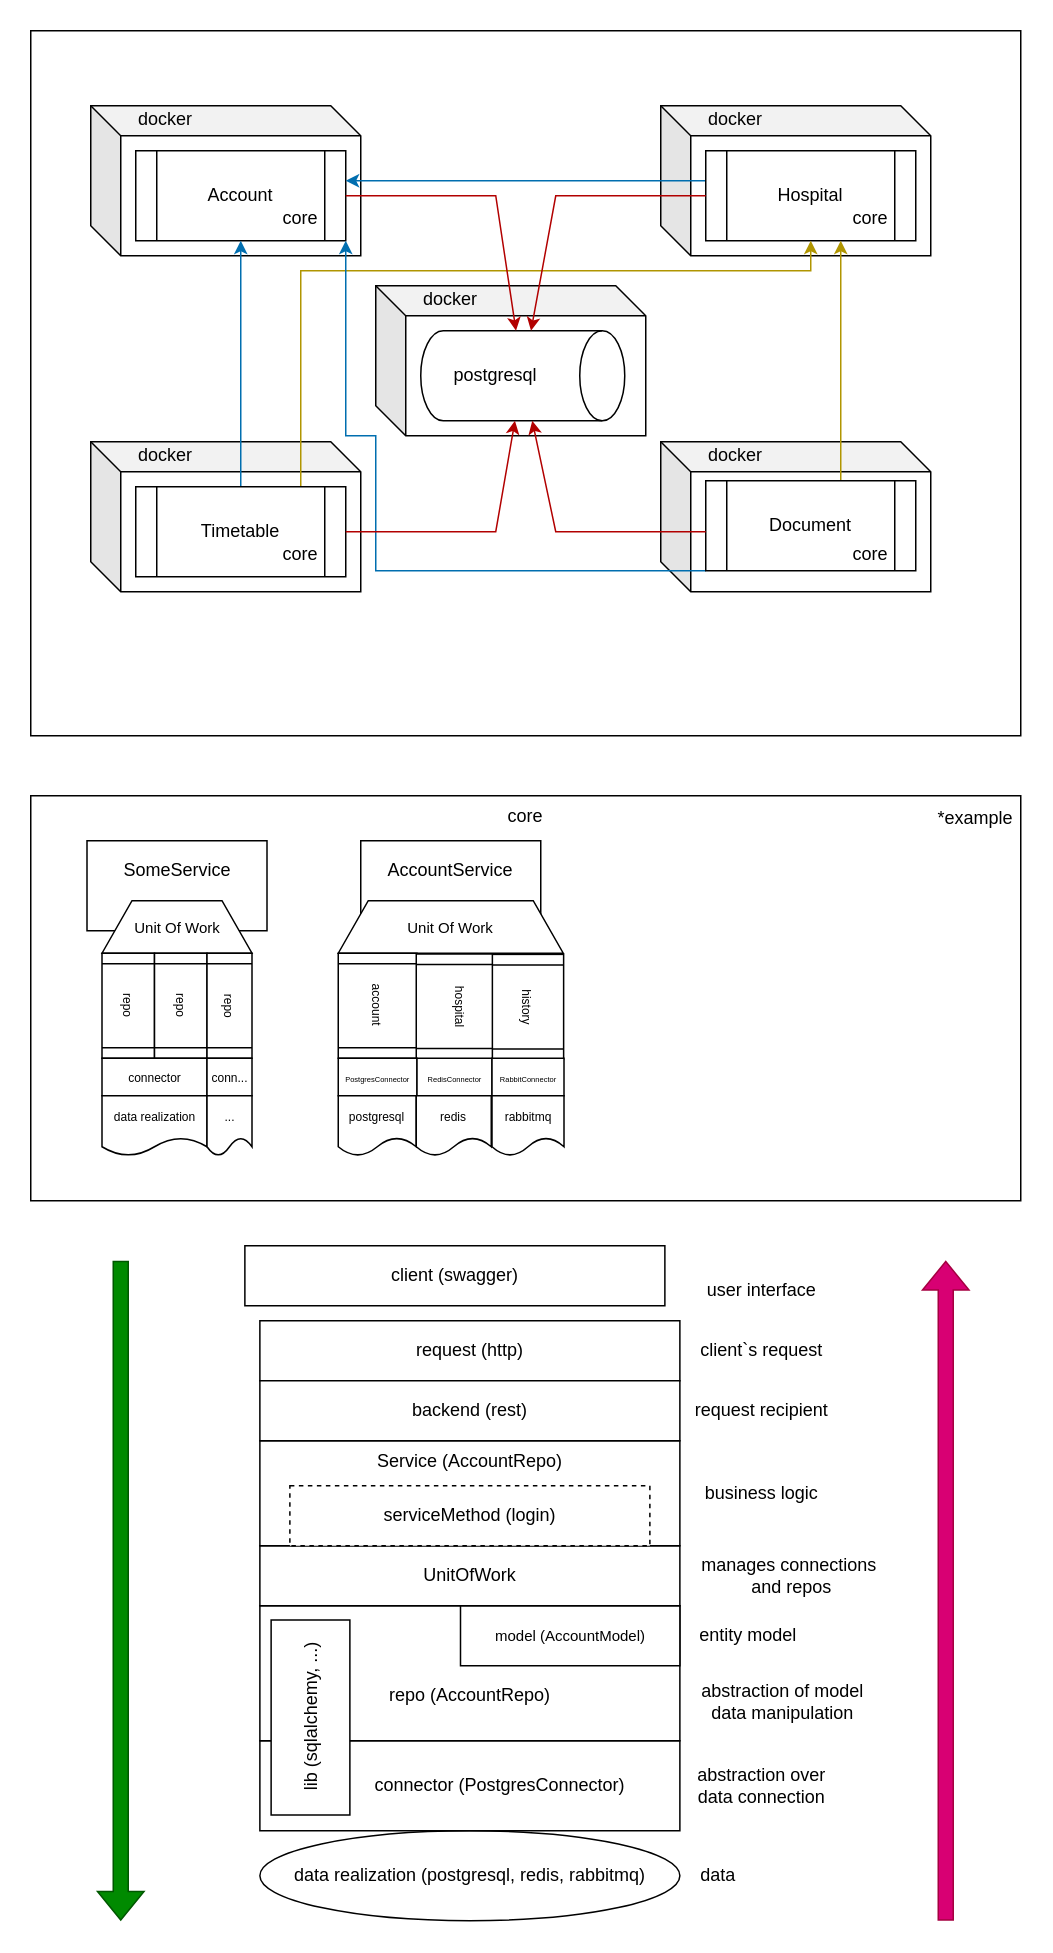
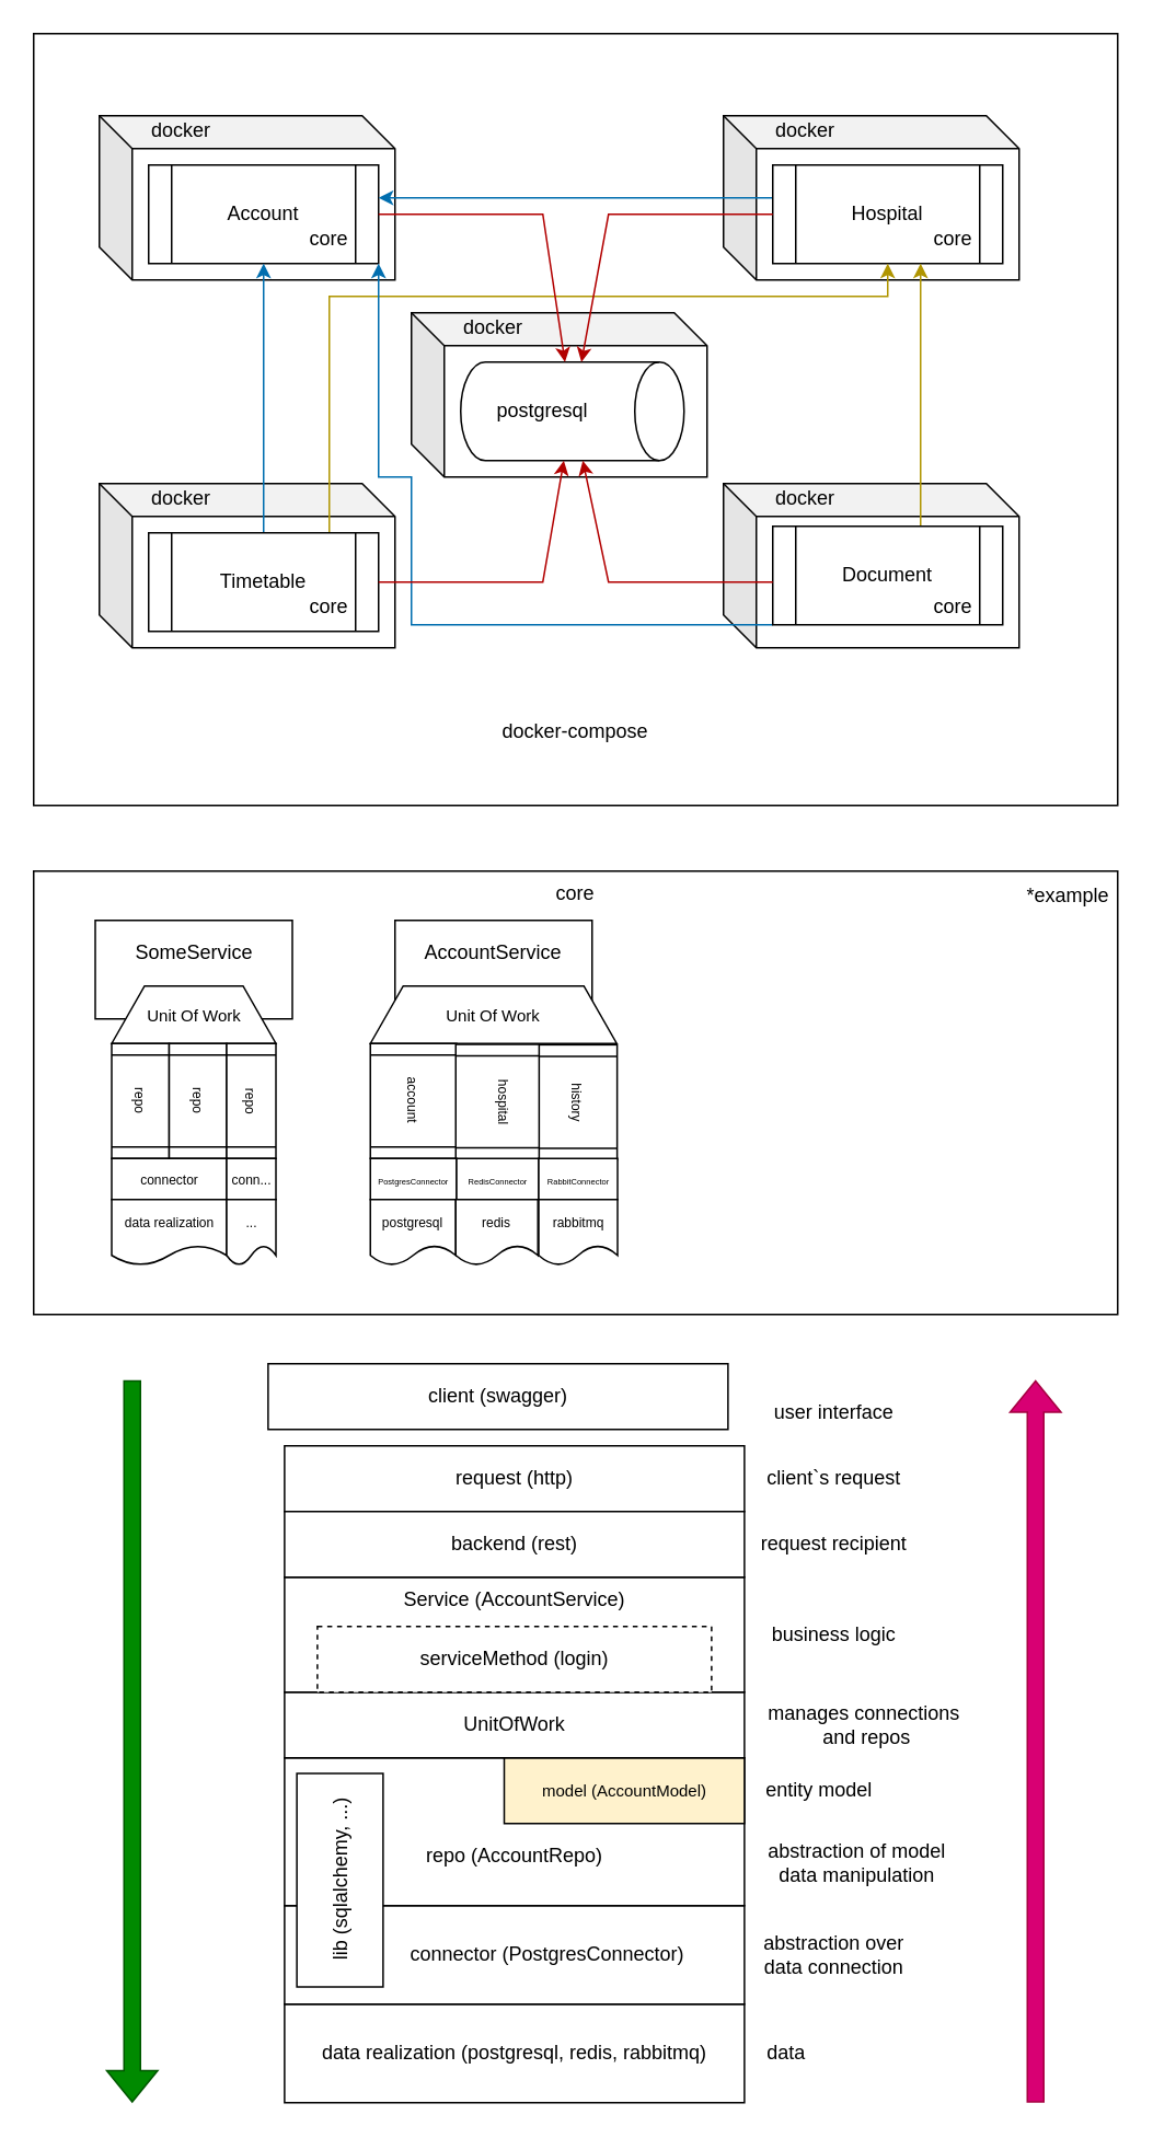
  <mxCell id="0" />
  <mxCell id="1" parent="0" />
  <mxCell id="2" value="" style="rounded=0;whiteSpace=wrap;html=1;" parent="1" vertex="1"><mxGeometry x="20" y="20" width="660" height="470" as="geometry" /></mxCell>
  <mxCell id="3" value="" style="shape=cube;whiteSpace=wrap;html=1;boundedLbl=1;backgroundOutline=1;darkOpacity=0.05;darkOpacity2=0.1;size=20;" parent="1" vertex="1"><mxGeometry x="60" y="70" width="180" height="100" as="geometry" /></mxCell>
  <mxCell id="4" value="Account" style="shape=process;whiteSpace=wrap;html=1;backgroundOutline=1;" parent="1" vertex="1"><mxGeometry x="90" y="100" width="140" height="60" as="geometry" /></mxCell>
  <mxCell id="5" value="core" style="text;html=1;align=center;verticalAlign=middle;whiteSpace=wrap;rounded=0;" parent="1" vertex="1"><mxGeometry x="170" y="130" width="60" height="30" as="geometry" /></mxCell>
  <mxCell id="6" value="docker" style="text;html=1;align=center;verticalAlign=middle;whiteSpace=wrap;rounded=0;" parent="1" vertex="1"><mxGeometry x="80" y="64" width="60" height="30" as="geometry" /></mxCell>
  <mxCell id="7" value="" style="shape=cube;whiteSpace=wrap;html=1;boundedLbl=1;backgroundOutline=1;darkOpacity=0.05;darkOpacity2=0.1;size=20;" parent="1" vertex="1"><mxGeometry x="440" y="70" width="180" height="100" as="geometry" /></mxCell>
  <mxCell id="8" style="edgeStyle=orthogonalEdgeStyle;rounded=0;orthogonalLoop=1;jettySize=auto;html=1;fillColor=#1ba1e2;strokeColor=#006EAF;" parent="1" source="9" target="4" edge="1"><mxGeometry relative="1" as="geometry"><Array as="points"><mxPoint x="350" y="120" /><mxPoint x="350" y="120" /></Array></mxGeometry></mxCell>
  <mxCell id="9" value="Hospital" style="shape=process;whiteSpace=wrap;html=1;backgroundOutline=1;" parent="1" vertex="1"><mxGeometry x="470" y="100" width="140" height="60" as="geometry" /></mxCell>
  <mxCell id="10" value="core" style="text;html=1;align=center;verticalAlign=middle;whiteSpace=wrap;rounded=0;" parent="1" vertex="1"><mxGeometry x="550" y="130" width="60" height="30" as="geometry" /></mxCell>
  <mxCell id="11" value="docker" style="text;html=1;align=center;verticalAlign=middle;whiteSpace=wrap;rounded=0;" parent="1" vertex="1"><mxGeometry x="460" y="64" width="60" height="30" as="geometry" /></mxCell>
  <mxCell id="12" value="" style="shape=cube;whiteSpace=wrap;html=1;boundedLbl=1;backgroundOutline=1;darkOpacity=0.05;darkOpacity2=0.1;size=20;" parent="1" vertex="1"><mxGeometry x="60" y="294" width="180" height="100" as="geometry" /></mxCell>
  <mxCell id="13" style="edgeStyle=orthogonalEdgeStyle;rounded=0;orthogonalLoop=1;jettySize=auto;html=1;fillColor=#1ba1e2;strokeColor=#006EAF;" parent="1" source="15" target="4" edge="1"><mxGeometry relative="1" as="geometry" /></mxCell>
  <mxCell id="14" style="edgeStyle=orthogonalEdgeStyle;rounded=0;orthogonalLoop=1;jettySize=auto;html=1;fillColor=#e3c800;strokeColor=#B09500;" parent="1" source="15" target="9" edge="1"><mxGeometry relative="1" as="geometry"><Array as="points"><mxPoint x="200" y="180" /><mxPoint x="540" y="180" /></Array></mxGeometry></mxCell>
  <mxCell id="15" value="Timetable" style="shape=process;whiteSpace=wrap;html=1;backgroundOutline=1;" parent="1" vertex="1"><mxGeometry x="90" y="324" width="140" height="60" as="geometry" /></mxCell>
  <mxCell id="16" value="core" style="text;html=1;align=center;verticalAlign=middle;whiteSpace=wrap;rounded=0;" parent="1" vertex="1"><mxGeometry x="170" y="354" width="60" height="30" as="geometry" /></mxCell>
  <mxCell id="17" value="docker" style="text;html=1;align=center;verticalAlign=middle;whiteSpace=wrap;rounded=0;" parent="1" vertex="1"><mxGeometry x="80" y="288" width="60" height="30" as="geometry" /></mxCell>
  <mxCell id="18" value="" style="shape=cube;whiteSpace=wrap;html=1;boundedLbl=1;backgroundOutline=1;darkOpacity=0.05;darkOpacity2=0.1;size=20;" parent="1" vertex="1"><mxGeometry x="250" y="190" width="180" height="100" as="geometry" /></mxCell>
  <mxCell id="19" value="docker" style="text;html=1;align=center;verticalAlign=middle;whiteSpace=wrap;rounded=0;" parent="1" vertex="1"><mxGeometry x="270" y="184" width="60" height="30" as="geometry" /></mxCell>
  <mxCell id="20" value="" style="shape=cylinder3;whiteSpace=wrap;html=1;boundedLbl=1;backgroundOutline=1;size=15;rotation=90;" parent="1" vertex="1"><mxGeometry x="318" y="182" width="60" height="136" as="geometry" /></mxCell>
  <mxCell id="21" value="postgresql" style="text;html=1;align=center;verticalAlign=middle;whiteSpace=wrap;rounded=0;" parent="1" vertex="1"><mxGeometry x="300" y="235" width="60" height="30" as="geometry" /></mxCell>
  <mxCell id="22" value="" style="shape=cube;whiteSpace=wrap;html=1;boundedLbl=1;backgroundOutline=1;darkOpacity=0.05;darkOpacity2=0.1;size=20;" parent="1" vertex="1"><mxGeometry x="440" y="294" width="180" height="100" as="geometry" /></mxCell>
  <mxCell id="23" style="edgeStyle=orthogonalEdgeStyle;rounded=0;orthogonalLoop=1;jettySize=auto;html=1;fillColor=#e3c800;strokeColor=#B09500;" parent="1" source="25" target="9" edge="1"><mxGeometry relative="1" as="geometry"><Array as="points"><mxPoint x="560" y="240" /><mxPoint x="560" y="240" /></Array></mxGeometry></mxCell>
  <mxCell id="24" style="edgeStyle=orthogonalEdgeStyle;rounded=0;orthogonalLoop=1;jettySize=auto;html=1;fillColor=#1ba1e2;strokeColor=#006EAF;" parent="1" source="25" target="4" edge="1"><mxGeometry relative="1" as="geometry"><Array as="points"><mxPoint x="250" y="380" /><mxPoint x="250" y="290" /><mxPoint x="230" y="290" /></Array></mxGeometry></mxCell>
  <mxCell id="25" value="Document" style="shape=process;whiteSpace=wrap;html=1;backgroundOutline=1;" parent="1" vertex="1"><mxGeometry x="470" y="320" width="140" height="60" as="geometry" /></mxCell>
  <mxCell id="26" value="core" style="text;html=1;align=center;verticalAlign=middle;whiteSpace=wrap;rounded=0;" parent="1" vertex="1"><mxGeometry x="550" y="354" width="60" height="30" as="geometry" /></mxCell>
  <mxCell id="27" value="docker" style="text;html=1;align=center;verticalAlign=middle;whiteSpace=wrap;rounded=0;" parent="1" vertex="1"><mxGeometry x="460" y="288" width="60" height="30" as="geometry" /></mxCell>
  <mxCell id="28" style="edgeStyle=orthogonalEdgeStyle;rounded=0;orthogonalLoop=1;jettySize=auto;html=1;fillColor=#e51400;strokeColor=#B20000;" parent="1" source="4" target="20" edge="1"><mxGeometry relative="1" as="geometry"><Array as="points"><mxPoint x="330" y="130" /></Array></mxGeometry></mxCell>
  <mxCell id="29" style="edgeStyle=orthogonalEdgeStyle;rounded=0;orthogonalLoop=1;jettySize=auto;html=1;fillColor=#e51400;strokeColor=#B20000;" parent="1" source="15" target="20" edge="1"><mxGeometry relative="1" as="geometry"><Array as="points"><mxPoint x="330" y="354" /></Array></mxGeometry></mxCell>
  <mxCell id="30" style="edgeStyle=orthogonalEdgeStyle;rounded=0;orthogonalLoop=1;jettySize=auto;html=1;fillColor=#e51400;strokeColor=#B20000;" parent="1" source="25" target="20" edge="1"><mxGeometry relative="1" as="geometry"><Array as="points"><mxPoint x="370" y="354" /></Array></mxGeometry></mxCell>
  <mxCell id="31" style="edgeStyle=orthogonalEdgeStyle;rounded=0;orthogonalLoop=1;jettySize=auto;html=1;fillColor=#e51400;strokeColor=#B20000;" parent="1" source="9" target="20" edge="1"><mxGeometry relative="1" as="geometry"><Array as="points"><mxPoint x="370" y="130" /></Array></mxGeometry></mxCell>
+ <mxCell id="32" value="docker-compose" style="text;html=1;align=center;verticalAlign=middle;whiteSpace=wrap;rounded=0;" parent="1" vertex="1"><mxGeometry x="280" y="430" width="140" height="30" as="geometry" /></mxCell>
  <mxCell id="33" value="core" style="whiteSpace=wrap;html=1;labelPosition=center;verticalLabelPosition=middle;align=center;verticalAlign=top;" vertex="1" parent="1"><mxGeometry x="20" y="530" width="660" height="270" as="geometry" /></mxCell>
  <mxCell id="34" value="SomeService" style="whiteSpace=wrap;html=1;spacingLeft=0;spacingBottom=20;" vertex="1" parent="1"><mxGeometry x="57.5" y="560" width="120" height="60" as="geometry" /></mxCell>
  <mxCell id="35" value="Unit Of Work" style="shape=trapezoid;perimeter=trapezoidPerimeter;whiteSpace=wrap;html=1;fixedSize=1;fontSize=10;" vertex="1" parent="1"><mxGeometry x="67.5" y="600" width="100" height="35" as="geometry" /></mxCell>
  <mxCell id="36" value="repo" style="shape=process;whiteSpace=wrap;html=1;backgroundOutline=1;rotation=90;fontSize=8;" vertex="1" parent="1"><mxGeometry x="50" y="652.5" width="70" height="35" as="geometry" /></mxCell>
  <mxCell id="37" value="repo" style="shape=process;whiteSpace=wrap;html=1;backgroundOutline=1;rotation=90;fontSize=8;" vertex="1" parent="1"><mxGeometry x="85" y="652.5" width="70" height="35" as="geometry" /></mxCell>
  <mxCell id="38" value="repo" style="shape=process;whiteSpace=wrap;html=1;backgroundOutline=1;rotation=90;fontSize=8;" vertex="1" parent="1"><mxGeometry x="117.5" y="655" width="70" height="30" as="geometry" /></mxCell>
  <mxCell id="39" value="connector" style="rounded=0;whiteSpace=wrap;html=1;fontSize=8;" vertex="1" parent="1"><mxGeometry x="67.5" y="705" width="70" height="25" as="geometry" /></mxCell>
  <mxCell id="40" value="conn..." style="rounded=0;whiteSpace=wrap;html=1;fontSize=8;" vertex="1" parent="1"><mxGeometry x="137.5" y="705" width="30" height="25" as="geometry" /></mxCell>
  <mxCell id="41" value="data realization" style="shape=document;whiteSpace=wrap;html=1;boundedLbl=1;fontSize=8;" vertex="1" parent="1"><mxGeometry x="67.5" y="730" width="70" height="40" as="geometry" /></mxCell>
  <mxCell id="42" value="..." style="shape=document;whiteSpace=wrap;html=1;boundedLbl=1;fontSize=8;" vertex="1" parent="1"><mxGeometry x="137.5" y="730" width="30" height="40" as="geometry" /></mxCell>
  <mxCell id="43" value="AccountService" style="whiteSpace=wrap;html=1;spacingLeft=0;spacingBottom=20;" vertex="1" parent="1"><mxGeometry x="240" y="560" width="120" height="60" as="geometry" /></mxCell>
  <mxCell id="44" value="Unit Of Work" style="shape=trapezoid;perimeter=trapezoidPerimeter;whiteSpace=wrap;html=1;fixedSize=1;fontSize=10;" vertex="1" parent="1"><mxGeometry x="225" y="600" width="150" height="35" as="geometry" /></mxCell>
  <mxCell id="45" value="account" style="shape=process;whiteSpace=wrap;html=1;backgroundOutline=1;rotation=90;fontSize=8;" vertex="1" parent="1"><mxGeometry x="216.25" y="643.76" width="70" height="52.49" as="geometry" /></mxCell>
  <mxCell id="46" value="hospital" style="shape=process;whiteSpace=wrap;html=1;backgroundOutline=1;rotation=90;fontSize=8;" vertex="1" parent="1"><mxGeometry x="271.5" y="641" width="70" height="59" as="geometry" /></mxCell>
  <mxCell id="47" value="history" style="shape=process;whiteSpace=wrap;html=1;backgroundOutline=1;rotation=90;fontSize=8;" vertex="1" parent="1"><mxGeometry x="316.5" y="647" width="70" height="47.5" as="geometry" /></mxCell>
  <mxCell id="48" value="PostgresConnector" style="rounded=0;whiteSpace=wrap;html=1;fontSize=5;" vertex="1" parent="1"><mxGeometry x="225" y="705" width="52.5" height="25" as="geometry" /></mxCell>
  <mxCell id="49" value="RedisConnector" style="rounded=0;whiteSpace=wrap;html=1;fontSize=5;verticalAlign=middle;" vertex="1" parent="1"><mxGeometry x="277.5" y="705" width="50" height="25" as="geometry" /></mxCell>
  <mxCell id="50" value="postgresql" style="shape=document;whiteSpace=wrap;html=1;boundedLbl=1;fontSize=8;" vertex="1" parent="1"><mxGeometry x="225" y="730" width="52" height="40" as="geometry" /></mxCell>
  <mxCell id="51" value="RabbitConnector" style="rounded=0;whiteSpace=wrap;html=1;fontSize=5;" vertex="1" parent="1"><mxGeometry x="327.5" y="705" width="48" height="25" as="geometry" /></mxCell>
  <mxCell id="52" value="redis" style="shape=document;whiteSpace=wrap;html=1;boundedLbl=1;fontSize=8;" vertex="1" parent="1"><mxGeometry x="277" y="730" width="50" height="40" as="geometry" /></mxCell>
  <mxCell id="53" value="rabbitmq" style="shape=document;whiteSpace=wrap;html=1;boundedLbl=1;fontSize=8;" vertex="1" parent="1"><mxGeometry x="327.5" y="730" width="48" height="40" as="geometry" /></mxCell>
  <mxCell id="54" value="*example" style="text;html=1;align=center;verticalAlign=middle;whiteSpace=wrap;rounded=0;" vertex="1" parent="1"><mxGeometry x="620" y="530" width="60" height="30" as="geometry" /></mxCell>
- <mxCell id="55" value="data realization (postgresql, redis, rabbitmq)" style="ellipse;whiteSpace=wrap;html=1;" vertex="1" parent="1"><mxGeometry x="172.75" y="1220" width="280" height="60" as="geometry" /></mxCell>
+ <mxCell id="55" value="data realization (postgresql, redis, rabbitmq)" style="rounded=0;whiteSpace=wrap;html=1;" vertex="1" parent="1"><mxGeometry x="172.75" y="1220" width="280" height="60" as="geometry" /></mxCell>
  <mxCell id="56" value="&amp;nbsp; &amp;nbsp; &amp;nbsp; &amp;nbsp; &amp;nbsp; &amp;nbsp; connector (&lt;font style=&quot;font-size: 12px;&quot;&gt;PostgresConnector&lt;/font&gt;)" style="rounded=0;whiteSpace=wrap;html=1;" vertex="1" parent="1"><mxGeometry x="172.75" y="1160" width="280" height="60" as="geometry" /></mxCell>
  <mxCell id="57" value="&lt;div&gt;&lt;br&gt;&lt;/div&gt;&lt;div&gt;&lt;br&gt;&lt;/div&gt;repo (Account&lt;font style=&quot;font-size: 12px;&quot;&gt;Repo&lt;/font&gt;)" style="rounded=0;whiteSpace=wrap;html=1;" vertex="1" parent="1"><mxGeometry x="172.75" y="1070" width="280" height="90" as="geometry" /></mxCell>
  <mxCell id="58" value="lib (sqlalchemy, ...)" style="whiteSpace=wrap;html=1;rotation=270;" vertex="1" parent="1"><mxGeometry x="141.5" y="1118.25" width="130" height="52.5" as="geometry" /></mxCell>
- <mxCell id="59" value="model (AccountModel)" style="rounded=0;whiteSpace=wrap;html=1;rotation=0;fontSize=10;" vertex="1" parent="1"><mxGeometry x="306.5" y="1070" width="146.25" height="40" as="geometry" /></mxCell>
+ <mxCell id="59" value="model (AccountModel)" style="rounded=0;whiteSpace=wrap;html=1;rotation=0;fontSize=10;fillColor=#fff2cc;" vertex="1" parent="1"><mxGeometry x="306.5" y="1070" width="146.25" height="40" as="geometry" /></mxCell>
  <mxCell id="60" value="UnitOfWork" style="whiteSpace=wrap;html=1;" vertex="1" parent="1"><mxGeometry x="172.75" y="1030" width="280" height="40" as="geometry" /></mxCell>
- <mxCell id="61" value="Service (AccountRepo)" style="whiteSpace=wrap;html=1;verticalAlign=top;" vertex="1" parent="1"><mxGeometry x="172.75" y="960" width="280" height="70" as="geometry" /></mxCell>
+ <mxCell id="61" value="Service (AccountService)" style="whiteSpace=wrap;html=1;verticalAlign=top;" vertex="1" parent="1"><mxGeometry x="172.75" y="960" width="280" height="70" as="geometry" /></mxCell>
  <mxCell id="62" value="serviceMethod (login)" style="whiteSpace=wrap;html=1;dashed=1;" vertex="1" parent="1"><mxGeometry x="192.75" y="990" width="240" height="40" as="geometry" /></mxCell>
  <mxCell id="63" value="request (http)" style="whiteSpace=wrap;html=1;" vertex="1" parent="1"><mxGeometry x="172.75" y="880" width="280" height="40" as="geometry" /></mxCell>
  <mxCell id="64" value="backend (rest)" style="whiteSpace=wrap;html=1;" vertex="1" parent="1"><mxGeometry x="172.75" y="920" width="280" height="40" as="geometry" /></mxCell>
  <mxCell id="65" value="client (swagger)" style="whiteSpace=wrap;html=1;" vertex="1" parent="1"><mxGeometry x="162.75" y="830" width="280" height="40" as="geometry" /></mxCell>
  <mxCell id="66" value="user interface" style="text;html=1;align=center;verticalAlign=middle;resizable=0;points=[];autosize=1;strokeColor=none;fillColor=none;" vertex="1" parent="1"><mxGeometry x="456.5" y="845" width="100" height="30" as="geometry" /></mxCell>
  <mxCell id="67" value="client`s request" style="text;html=1;align=center;verticalAlign=middle;resizable=0;points=[];autosize=1;strokeColor=none;fillColor=none;" vertex="1" parent="1"><mxGeometry x="456.5" y="885" width="100" height="30" as="geometry" /></mxCell>
  <mxCell id="68" value="request recipient" style="text;html=1;align=center;verticalAlign=middle;resizable=0;points=[];autosize=1;strokeColor=none;fillColor=none;" vertex="1" parent="1"><mxGeometry x="451.5" y="925" width="110" height="30" as="geometry" /></mxCell>
  <mxCell id="69" value="business logic" style="text;html=1;align=center;verticalAlign=middle;resizable=0;points=[];autosize=1;strokeColor=none;fillColor=none;" vertex="1" parent="1"><mxGeometry x="456.5" y="980" width="100" height="30" as="geometry" /></mxCell>
  <mxCell id="70" value="manages connections&amp;nbsp;&lt;div&gt;and repos&lt;/div&gt;" style="text;html=1;align=center;verticalAlign=middle;resizable=0;points=[];autosize=1;strokeColor=none;fillColor=none;" vertex="1" parent="1"><mxGeometry x="456.5" y="1030" width="140" height="40" as="geometry" /></mxCell>
  <mxCell id="71" value="entity model" style="text;html=1;align=center;verticalAlign=middle;resizable=0;points=[];autosize=1;strokeColor=none;fillColor=none;" vertex="1" parent="1"><mxGeometry x="452.75" y="1075" width="90" height="30" as="geometry" /></mxCell>
  <mxCell id="72" value="abstraction of model&lt;div&gt;data manipulation&lt;/div&gt;" style="text;html=1;align=center;verticalAlign=middle;resizable=0;points=[];autosize=1;strokeColor=none;fillColor=none;" vertex="1" parent="1"><mxGeometry x="456" y="1114.25" width="130" height="40" as="geometry" /></mxCell>
  <mxCell id="73" value="data" style="text;html=1;align=center;verticalAlign=middle;resizable=0;points=[];autosize=1;strokeColor=none;fillColor=none;" vertex="1" parent="1"><mxGeometry x="452.75" y="1235" width="50" height="30" as="geometry" /></mxCell>
  <mxCell id="74" value="abstraction over&lt;div&gt;data connection&lt;/div&gt;" style="text;html=1;align=center;verticalAlign=middle;resizable=0;points=[];autosize=1;strokeColor=none;fillColor=none;" vertex="1" parent="1"><mxGeometry x="451.5" y="1170" width="110" height="40" as="geometry" /></mxCell>
  <mxCell id="75" value="" style="shape=flexArrow;endArrow=classic;html=1;rounded=0;fillColor=#008a00;strokeColor=#005700;" edge="1" parent="1"><mxGeometry width="50" height="50" relative="1" as="geometry"><mxPoint x="80" y="840" as="sourcePoint" /><mxPoint x="80" y="1280" as="targetPoint" /></mxGeometry></mxCell>
  <mxCell id="76" value="" style="shape=flexArrow;endArrow=classic;html=1;rounded=0;fillColor=#d80073;strokeColor=#A50040;" edge="1" parent="1"><mxGeometry width="50" height="50" relative="1" as="geometry"><mxPoint x="630" y="1280" as="sourcePoint" /><mxPoint x="630" y="840" as="targetPoint" /></mxGeometry></mxCell>
